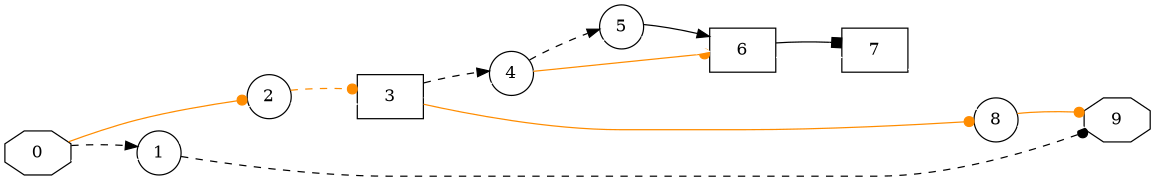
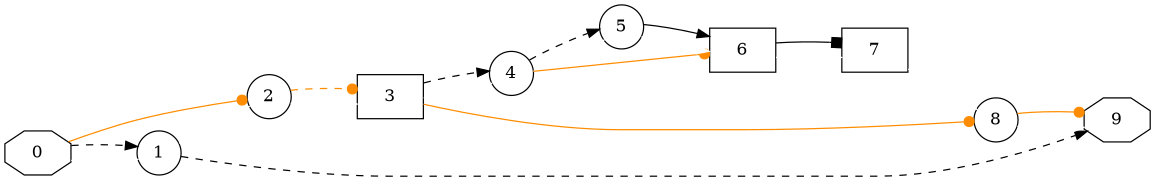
  digraph {
    constraint=false
    rankdir=LR
    ranksep=.75
    node [shape=circle]
    edge [color=white]
    0 [shape=octagon]
    1
    2
    3 [shape=box]
    4
    5
    6 [shape=box]
    7 [shape=box]
    8
    9 [shape=octagon]
    subgraph sub_1 {
      0
      1
      2
      3
      4
      5
      6
      7
      8
      9
    }
    0 -> 1
    0 -> 1 [arrowhead=normal color=black style=dashed]
    0 -> 2 [arrowhead=dot color=darkorange style=solid]
    1 -> 2
-   1 -> 9 [arrowhead=dot color=black style=dashed]
+   1 -> 9 [arrowhead=normal color=black style=dashed]
    2 -> 3
    2 -> 3 [arrowhead=dot color=darkorange style=dashed]
    3 -> 4
    3 -> 4 [arrowhead=normal color=black style=dashed]
    3 -> 8 [arrowhead=dot color=darkorange style=solid]
    4 -> 5
    4 -> 5 [arrowhead=normal color=black style=dashed]
    4 -> 6 [arrowhead=dot color=darkorange style=solid]
    5 -> 6
    5 -> 6 [arrowhead=normal color=black style=solid]
    6 -> 7
    6 -> 7 [arrowhead=box color=black style=solid]
    7 -> 8
    8 -> 9
    8 -> 9 [arrowhead=dot color=darkorange style=solid]
  }
